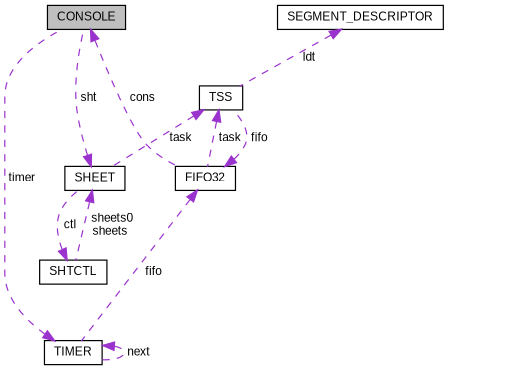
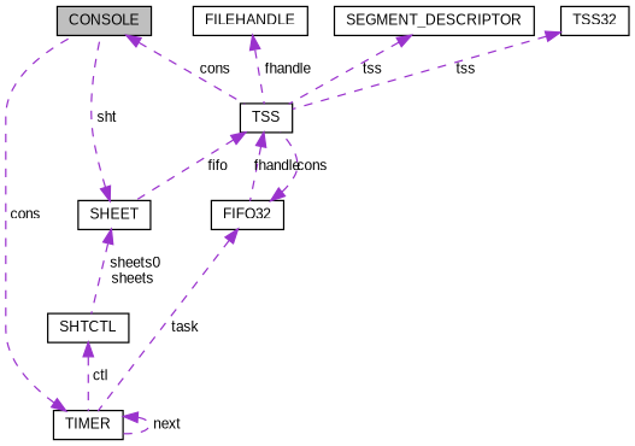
  digraph {
    fontname="Liberation Sans"
    node [color=black fillcolor=white fontname="Liberation Sans" fontsize=10 shape=record style=filled]
    edge [color=darkorchid3 dir=back fontname="Liberation Sans" fontsize=10 labelfontname=Helvetica labelfontsize=10 style=dashed]
    n1 [fillcolor=grey75 fontcolor=black height=0.2 label=CONSOLE width=0.4]
    n2 [height=0.2 label=TSS width=0.4]
    n3 [height=0.2 label=SHEET width=0.4]
    n4 [height=0.2 label=FIFO32 width=0.4]
    n5 [height=0.2 label=SHTCTL width=0.4]
    n6 [height=0.2 label=TIMER width=0.4]
+   n7 [height=0.2 label=FILEHANDLE width=0.4]
    n8 [height=0.2 label=SEGMENT_DESCRIPTOR width=0.4]
-   n1 -> n4 [label=" cons"]
-   n2 -> n3 [label=" task"]
-   n2 -> n4 [label=" task"]
+   n9 [height=0.2 label=TSS32 width=0.4]
+   n1 -> n2 [label=" cons"]
+   n2 -> n3 [label=" fifo"]
+   n2 -> n4 [label=" fhandle"]
    n3 -> n1 [label=" sht"]
    n3 -> n5 [label=" sheets0\nsheets"]
-   n4 -> n2 [label=" fifo"]
-   n4 -> n6 [label=" fifo"]
-   n5 -> n3 [label=" ctl"]
-   n6 -> n1 [label=" timer"]
+   n4 -> n2 [label=" cons"]
+   n4 -> n6 [label=" task"]
+   n5 -> n6 [label=" ctl"]
+   n6 -> n1 [label=" cons"]
    n6 -> n6 [label=" next"]
-   n8 -> n2 [label=" ldt"]
+   n7 -> n2 [label=" fhandle"]
+   n8 -> n2 [label=" tss"]
+   n9 -> n2 [label=" tss"]
  }
